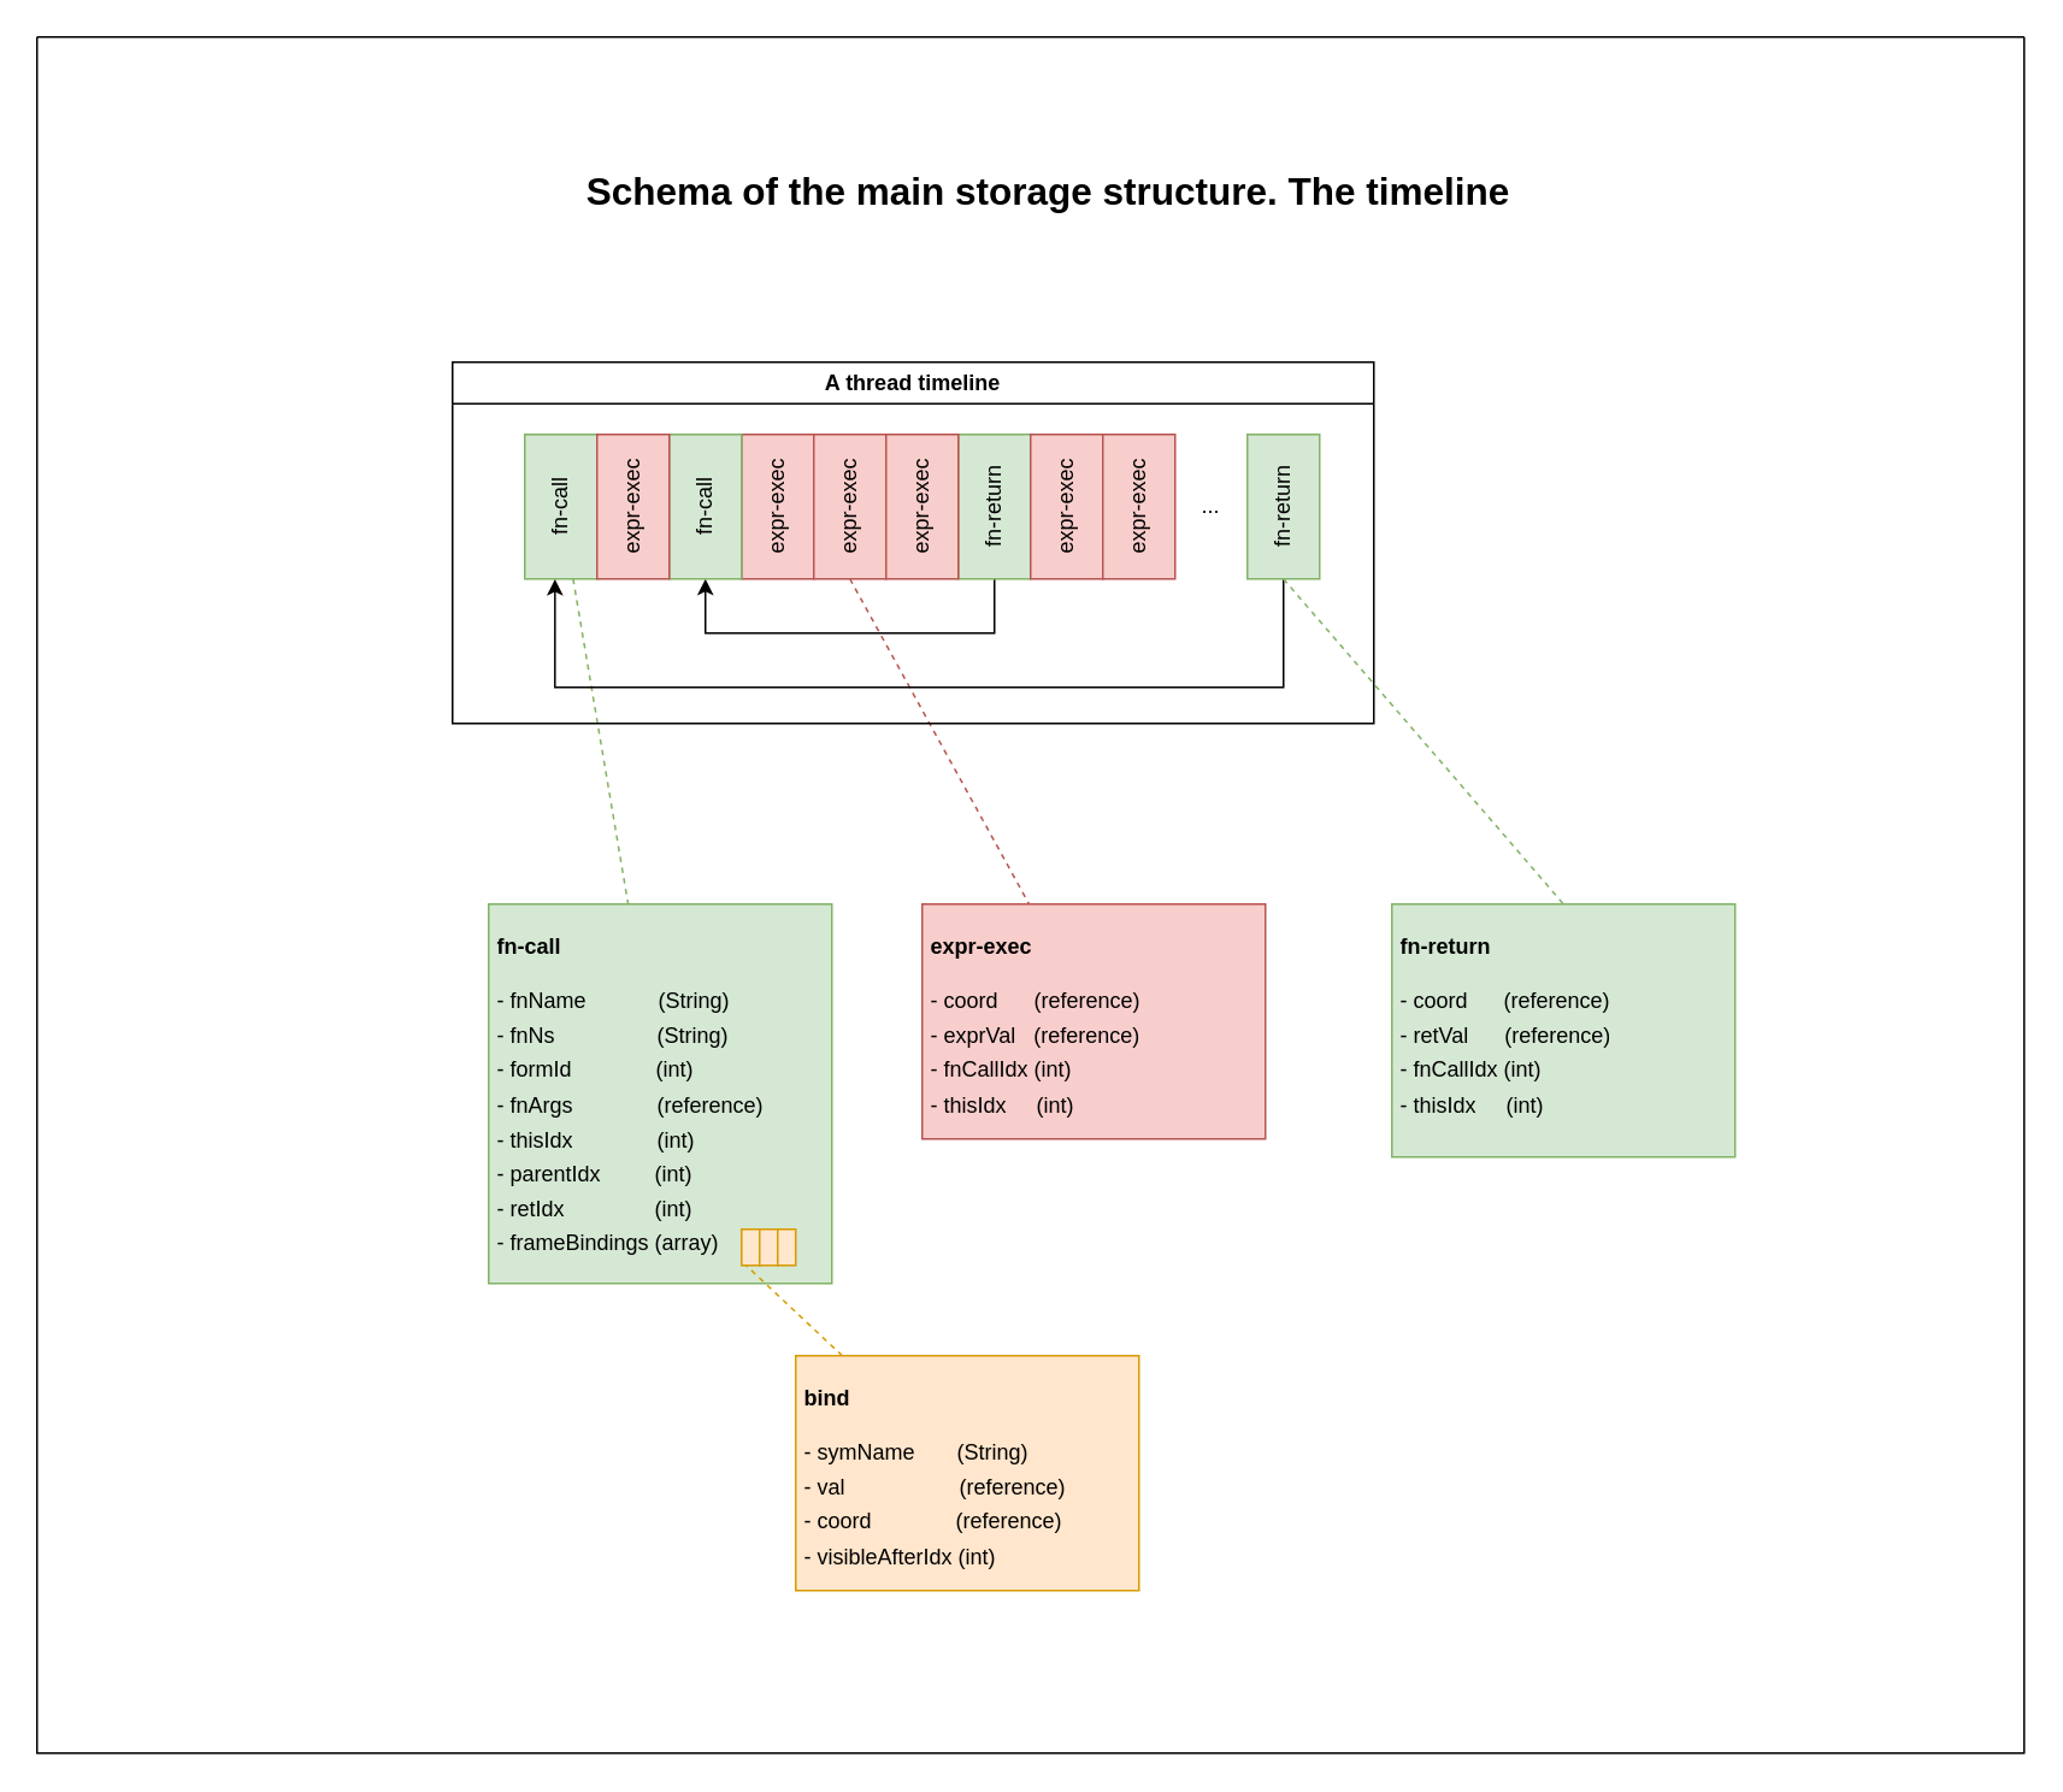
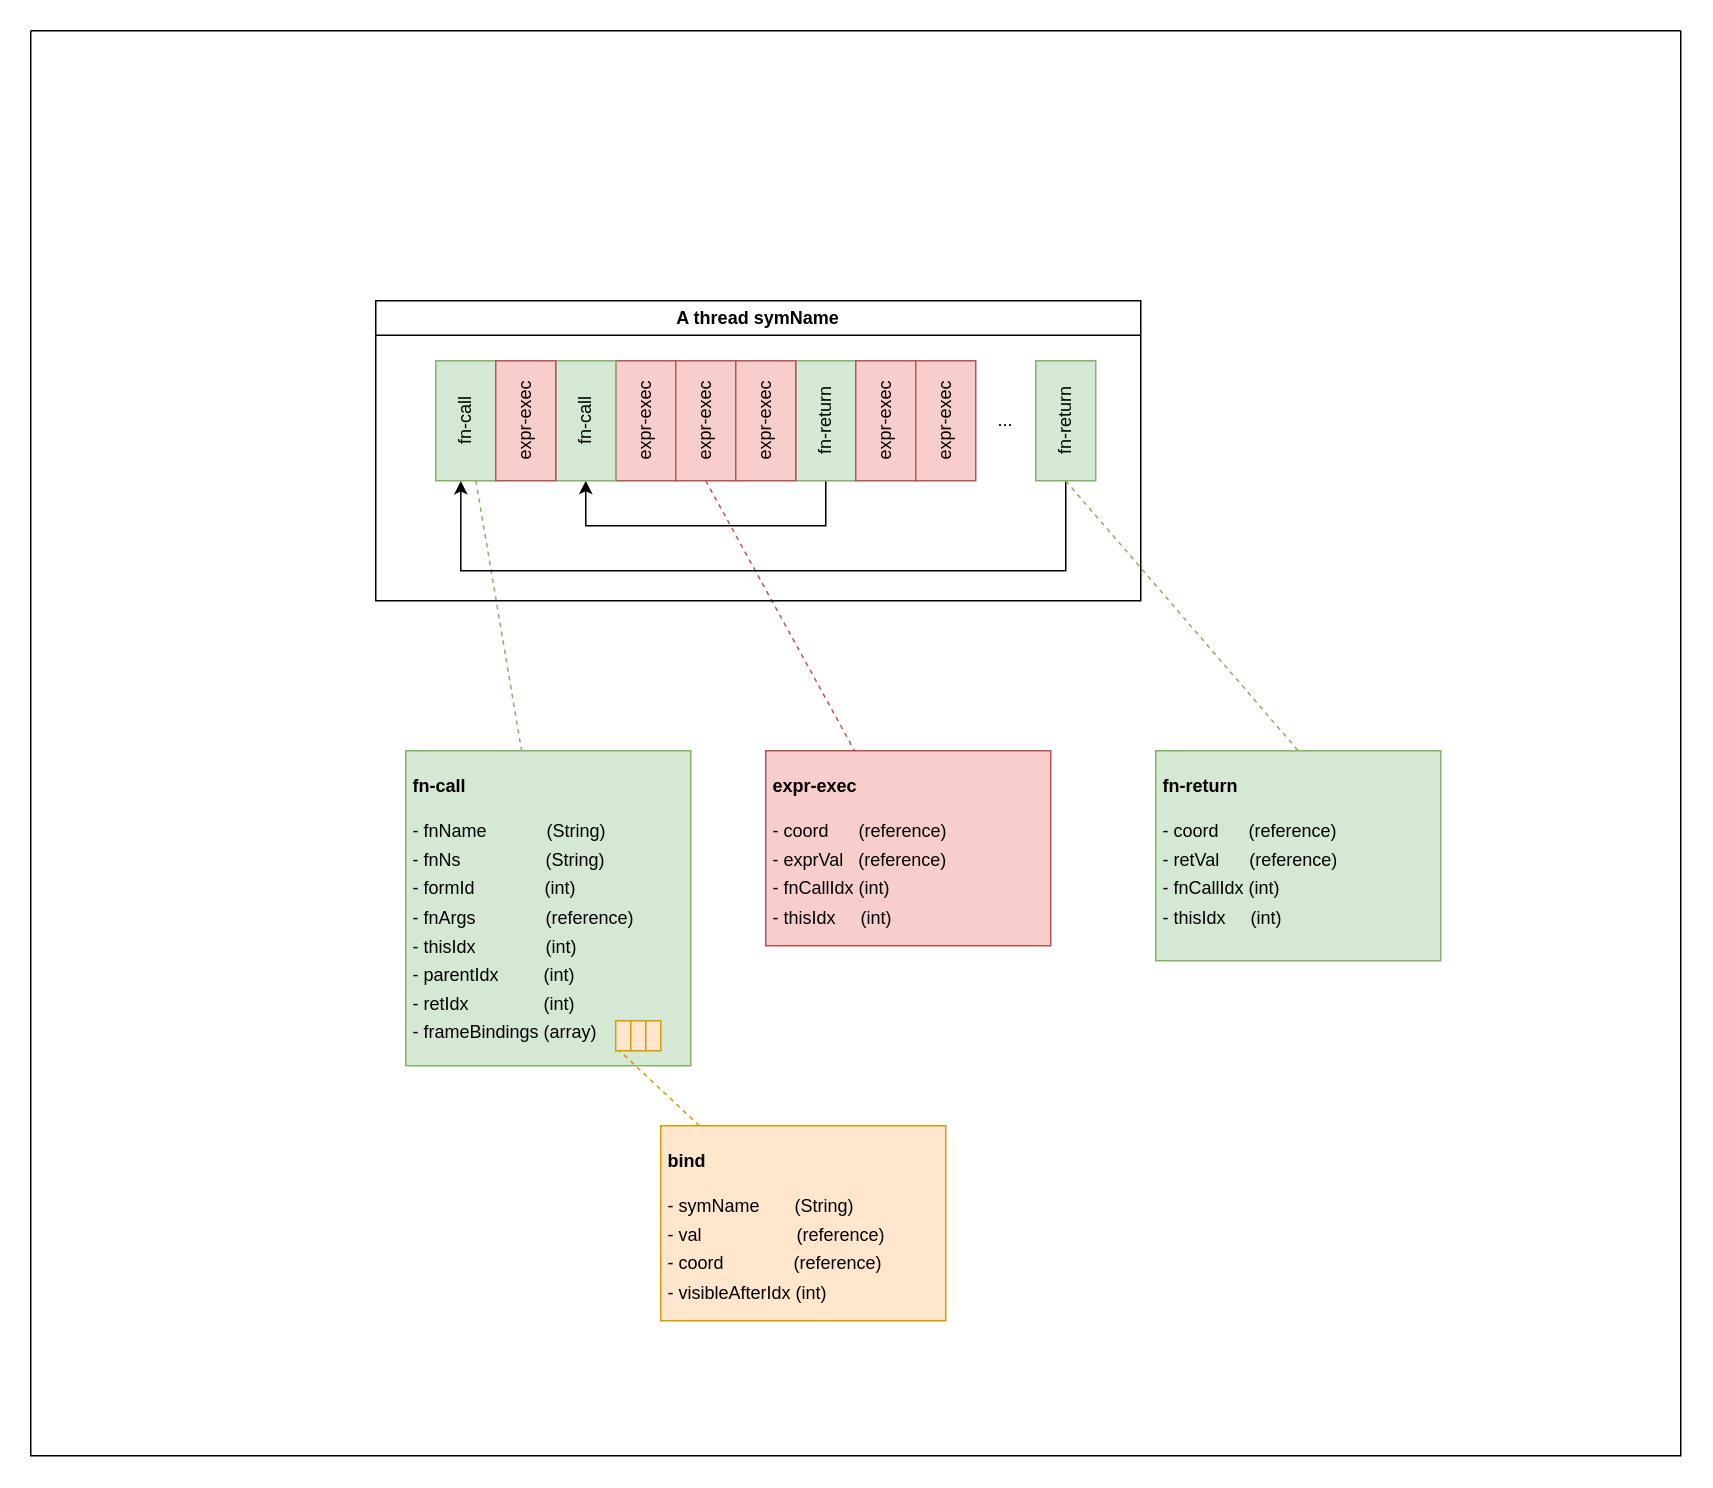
  <mxCell id="0" />
  <mxCell id="1" parent="0" />
  <mxCell id="2" style="rounded=0;orthogonalLoop=1;jettySize=auto;html=1;fillColor=#d5e8d4;strokeColor=#82b366;dashed=1;endArrow=none;endFill=0;" edge="1" parent="1" source="3" target="19"><mxGeometry relative="1" as="geometry" /></mxCell>
  <mxCell id="3" value="&lt;p&gt;fn-call&lt;/p&gt;" style="rounded=0;whiteSpace=wrap;html=1;horizontal=0;fillColor=#d5e8d4;strokeColor=#82b366;" vertex="1" parent="1"><mxGeometry x="290" y="240" width="40" height="80" as="geometry" /></mxCell>
  <mxCell id="4" style="edgeStyle=orthogonalEdgeStyle;rounded=0;orthogonalLoop=1;jettySize=auto;html=1;exitX=0.5;exitY=1;exitDx=0;exitDy=0;entryX=0.5;entryY=1;entryDx=0;entryDy=0;" edge="1" parent="1" source="5" target="7"><mxGeometry relative="1" as="geometry"><Array as="points"><mxPoint x="550" y="350" /><mxPoint x="390" y="350" /></Array></mxGeometry></mxCell>
  <mxCell id="5" value="&lt;p&gt;fn-return&lt;/p&gt;" style="rounded=0;whiteSpace=wrap;html=1;horizontal=0;fillColor=#d5e8d4;strokeColor=#82b366;" vertex="1" parent="1"><mxGeometry x="530" y="240" width="40" height="80" as="geometry" /></mxCell>
  <mxCell id="6" value="&lt;p&gt;expr-exec&lt;/p&gt;" style="rounded=0;whiteSpace=wrap;html=1;horizontal=0;fillColor=#f8cecc;strokeColor=#b85450;" vertex="1" parent="1"><mxGeometry x="410" y="240" width="40" height="80" as="geometry" /></mxCell>
  <mxCell id="7" value="&lt;p&gt;fn-call&lt;/p&gt;" style="rounded=0;whiteSpace=wrap;html=1;horizontal=0;fillColor=#d5e8d4;strokeColor=#82b366;" vertex="1" parent="1"><mxGeometry x="370" y="240" width="40" height="80" as="geometry" /></mxCell>
  <mxCell id="8" style="rounded=0;orthogonalLoop=1;jettySize=auto;html=1;exitX=0.5;exitY=1;exitDx=0;exitDy=0;endArrow=none;endFill=0;dashed=1;fillColor=#f8cecc;strokeColor=#b85450;" edge="1" parent="1" source="9" target="21"><mxGeometry relative="1" as="geometry" /></mxCell>
  <mxCell id="9" value="&lt;p&gt;expr-exec&lt;/p&gt;" style="rounded=0;whiteSpace=wrap;html=1;horizontal=0;fillColor=#f8cecc;strokeColor=#b85450;" vertex="1" parent="1"><mxGeometry x="450" y="240" width="40" height="80" as="geometry" /></mxCell>
  <mxCell id="10" value="&lt;p&gt;expr-exec&lt;/p&gt;" style="rounded=0;whiteSpace=wrap;html=1;horizontal=0;fillColor=#f8cecc;strokeColor=#b85450;" vertex="1" parent="1"><mxGeometry x="490" y="240" width="40" height="80" as="geometry" /></mxCell>
  <mxCell id="11" value="&lt;p&gt;expr-exec&lt;/p&gt;" style="rounded=0;whiteSpace=wrap;html=1;horizontal=0;fillColor=#f8cecc;strokeColor=#b85450;" vertex="1" parent="1"><mxGeometry x="570" y="240" width="40" height="80" as="geometry" /></mxCell>
  <mxCell id="12" value="&lt;p&gt;expr-exec&lt;/p&gt;" style="rounded=0;whiteSpace=wrap;html=1;horizontal=0;fillColor=#f8cecc;strokeColor=#b85450;" vertex="1" parent="1"><mxGeometry x="610" y="240" width="40" height="80" as="geometry" /></mxCell>
  <mxCell id="13" style="edgeStyle=orthogonalEdgeStyle;rounded=0;orthogonalLoop=1;jettySize=auto;html=1;entryX=0.418;entryY=1.002;entryDx=0;entryDy=0;entryPerimeter=0;" edge="1" parent="1" source="15" target="3"><mxGeometry relative="1" as="geometry"><Array as="points"><mxPoint x="710" y="380" /><mxPoint x="307" y="380" /></Array></mxGeometry></mxCell>
  <mxCell id="14" style="rounded=0;orthogonalLoop=1;jettySize=auto;html=1;entryX=0.5;entryY=0;entryDx=0;entryDy=0;endArrow=none;endFill=0;fillColor=#d5e8d4;strokeColor=#82b366;dashed=1;exitX=0.5;exitY=1;exitDx=0;exitDy=0;" edge="1" parent="1" source="15" target="20"><mxGeometry relative="1" as="geometry"><mxPoint x="710" y="330" as="sourcePoint" /></mxGeometry></mxCell>
  <mxCell id="15" value="&lt;p&gt;fn-return&lt;/p&gt;" style="rounded=0;whiteSpace=wrap;html=1;horizontal=0;fillColor=#d5e8d4;strokeColor=#82b366;" vertex="1" parent="1"><mxGeometry x="690" y="240" width="40" height="80" as="geometry" /></mxCell>
  <mxCell id="16" value="..." style="text;html=1;strokeColor=none;fillColor=none;align=center;verticalAlign=middle;whiteSpace=wrap;rounded=0;" vertex="1" parent="1"><mxGeometry x="640" y="265" width="60" height="30" as="geometry" /></mxCell>
  <mxCell id="17" value="&lt;p&gt;expr-exec&lt;/p&gt;" style="rounded=0;whiteSpace=wrap;html=1;horizontal=0;fillColor=#f8cecc;strokeColor=#b85450;" vertex="1" parent="1"><mxGeometry x="330" y="240" width="40" height="80" as="geometry" /></mxCell>
- <mxCell id="18" value="A thread timeline" style="swimlane;whiteSpace=wrap;html=1;" vertex="1" parent="1"><mxGeometry x="250" y="200" width="510" height="200" as="geometry" /></mxCell>
+ <mxCell id="18" value="A thread symName" style="swimlane;whiteSpace=wrap;html=1;" vertex="1" parent="1"><mxGeometry x="250" y="200" width="510" height="200" as="geometry" /></mxCell>
  <mxCell id="19" value="&lt;h1&gt;&lt;font style=&quot;font-size: 12px;&quot;&gt;fn-call&amp;nbsp;&lt;/font&gt;&lt;/h1&gt;&lt;p style=&quot;line-height: 60%;&quot;&gt;- fnName&amp;nbsp; &amp;nbsp; &amp;nbsp; &amp;nbsp; &amp;nbsp; &amp;nbsp; (String)&lt;/p&gt;&lt;p style=&quot;line-height: 60%;&quot;&gt;- fnNs&amp;nbsp; &amp;nbsp; &amp;nbsp; &amp;nbsp; &amp;nbsp; &amp;nbsp; &amp;nbsp; &amp;nbsp; &amp;nbsp;(String)&lt;/p&gt;&lt;p style=&quot;line-height: 60%;&quot;&gt;- formId&amp;nbsp; &amp;nbsp; &amp;nbsp; &amp;nbsp; &amp;nbsp; &amp;nbsp; &amp;nbsp; (int)&lt;/p&gt;&lt;p style=&quot;line-height: 60%;&quot;&gt;- fnArgs&amp;nbsp; &amp;nbsp; &amp;nbsp; &amp;nbsp; &amp;nbsp; &amp;nbsp; &amp;nbsp; (reference)&lt;/p&gt;&lt;p style=&quot;line-height: 60%;&quot;&gt;&lt;span style=&quot;background-color: initial;&quot;&gt;- thisIdx&amp;nbsp; &amp;nbsp; &amp;nbsp; &amp;nbsp; &amp;nbsp; &amp;nbsp; &amp;nbsp; (int)&lt;/span&gt;&lt;br&gt;&lt;/p&gt;&lt;p style=&quot;line-height: 60%;&quot;&gt;- parentIdx&amp;nbsp; &amp;nbsp; &amp;nbsp; &amp;nbsp; &amp;nbsp;(int)&lt;/p&gt;&lt;p style=&quot;line-height: 60%;&quot;&gt;&lt;span style=&quot;background-color: initial;&quot;&gt;- retIdx&amp;nbsp; &amp;nbsp; &amp;nbsp; &amp;nbsp; &amp;nbsp; &amp;nbsp; &amp;nbsp; &amp;nbsp;(int)&lt;/span&gt;&lt;/p&gt;&lt;p style=&quot;line-height: 60%;&quot;&gt;- frameBindings (array)&lt;span style=&quot;background-color: initial;&quot;&gt;&lt;br&gt;&lt;/span&gt;&lt;/p&gt;" style="text;html=1;strokeColor=#82b366;fillColor=#d5e8d4;spacing=5;spacingTop=-20;whiteSpace=wrap;overflow=hidden;rounded=0;" vertex="1" parent="1"><mxGeometry x="270" y="500" width="190" height="210" as="geometry" /></mxCell>
  <mxCell id="20" value="&lt;h1&gt;&lt;font style=&quot;font-size: 12px;&quot;&gt;fn-return&lt;/font&gt;&lt;/h1&gt;&lt;p style=&quot;line-height: 60%;&quot;&gt;- coord&amp;nbsp; &amp;nbsp; &amp;nbsp; (reference)&lt;/p&gt;&lt;p style=&quot;line-height: 60%;&quot;&gt;- retVal&amp;nbsp; &amp;nbsp; &amp;nbsp; (reference)&lt;/p&gt;&lt;p style=&quot;line-height: 60%;&quot;&gt;- fnCallIdx (int)&lt;/p&gt;&lt;p style=&quot;line-height: 60%;&quot;&gt;- thisIdx&amp;nbsp; &amp;nbsp; &amp;nbsp;(int)&lt;/p&gt;" style="text;html=1;strokeColor=#82b366;fillColor=#d5e8d4;spacing=5;spacingTop=-20;whiteSpace=wrap;overflow=hidden;rounded=0;" vertex="1" parent="1"><mxGeometry x="770" y="500" width="190" height="140" as="geometry" /></mxCell>
  <mxCell id="21" value="&lt;h1&gt;&lt;font style=&quot;font-size: 12px;&quot;&gt;expr-exec&amp;nbsp;&lt;/font&gt;&lt;/h1&gt;&lt;p style=&quot;line-height: 60%;&quot;&gt;- coord&amp;nbsp; &amp;nbsp; &amp;nbsp; (reference)&lt;/p&gt;&lt;p style=&quot;line-height: 60%;&quot;&gt;- exprVal&amp;nbsp; &amp;nbsp;(reference)&lt;/p&gt;&lt;p style=&quot;line-height: 60%;&quot;&gt;- fnCallIdx (int)&lt;/p&gt;&lt;p style=&quot;line-height: 60%;&quot;&gt;- thisIdx&amp;nbsp; &amp;nbsp; &amp;nbsp;(int)&lt;/p&gt;" style="text;html=1;strokeColor=#b85450;fillColor=#f8cecc;spacing=5;spacingTop=-20;whiteSpace=wrap;overflow=hidden;rounded=0;" vertex="1" parent="1"><mxGeometry x="510" y="500" width="190" height="130" as="geometry" /></mxCell>
  <mxCell id="22" style="rounded=0;orthogonalLoop=1;jettySize=auto;html=1;entryX=0.25;entryY=1;entryDx=0;entryDy=0;dashed=1;fillColor=#ffe6cc;strokeColor=#d79b00;endArrow=none;endFill=0;" edge="1" parent="1" source="23" target="25"><mxGeometry relative="1" as="geometry" /></mxCell>
  <mxCell id="23" value="&lt;h1&gt;&lt;font style=&quot;font-size: 12px;&quot;&gt;bind&amp;nbsp;&lt;/font&gt;&lt;/h1&gt;&lt;p style=&quot;line-height: 60%;&quot;&gt;- symName&amp;nbsp; &amp;nbsp; &amp;nbsp; &amp;nbsp;(String)&lt;/p&gt;&lt;p style=&quot;line-height: 60%;&quot;&gt;- val&amp;nbsp; &amp;nbsp; &amp;nbsp; &amp;nbsp; &amp;nbsp; &amp;nbsp; &amp;nbsp; &amp;nbsp; &amp;nbsp; &amp;nbsp;(reference)&lt;/p&gt;&lt;p style=&quot;line-height: 60%;&quot;&gt;- coord&amp;nbsp; &amp;nbsp; &amp;nbsp; &amp;nbsp; &amp;nbsp; &amp;nbsp; &amp;nbsp; (reference)&lt;/p&gt;&lt;p style=&quot;line-height: 60%;&quot;&gt;- visibleAfterIdx (int)&lt;/p&gt;" style="text;html=1;strokeColor=#d79b00;fillColor=#ffe6cc;spacing=5;spacingTop=-20;whiteSpace=wrap;overflow=hidden;rounded=0;" vertex="1" parent="1"><mxGeometry x="440" y="750" width="190" height="130" as="geometry" /></mxCell>
  <mxCell id="24" value="" style="group" vertex="1" connectable="0" parent="1"><mxGeometry x="410" y="680" width="30" height="20" as="geometry" /></mxCell>
  <mxCell id="25" value="" style="rounded=0;whiteSpace=wrap;html=1;fillColor=#ffe6cc;strokeColor=#d79b00;" vertex="1" parent="24"><mxGeometry width="10" height="20" as="geometry" /></mxCell>
  <mxCell id="26" value="" style="rounded=0;whiteSpace=wrap;html=1;fillColor=#ffe6cc;strokeColor=#d79b00;" vertex="1" parent="24"><mxGeometry x="10" width="10" height="20" as="geometry" /></mxCell>
  <mxCell id="27" value="" style="rounded=0;whiteSpace=wrap;html=1;fillColor=#ffe6cc;strokeColor=#d79b00;" vertex="1" parent="24"><mxGeometry x="20" width="10" height="20" as="geometry" /></mxCell>
- <mxCell id="28" value="&lt;font style=&quot;font-size: 21px;&quot;&gt;&lt;b&gt;Schema of the main storage structure. The timeline&lt;/b&gt;&lt;/font&gt;" style="text;html=1;strokeColor=none;fillColor=none;align=center;verticalAlign=middle;whiteSpace=wrap;rounded=0;" vertex="1" parent="1"><mxGeometry x="320" y="90" width="520" height="30" as="geometry" /></mxCell>
  <mxCell id="29" value="" style="swimlane;startSize=0;" vertex="1" parent="1"><mxGeometry x="20" y="20" width="1100" height="950" as="geometry" /></mxCell>
